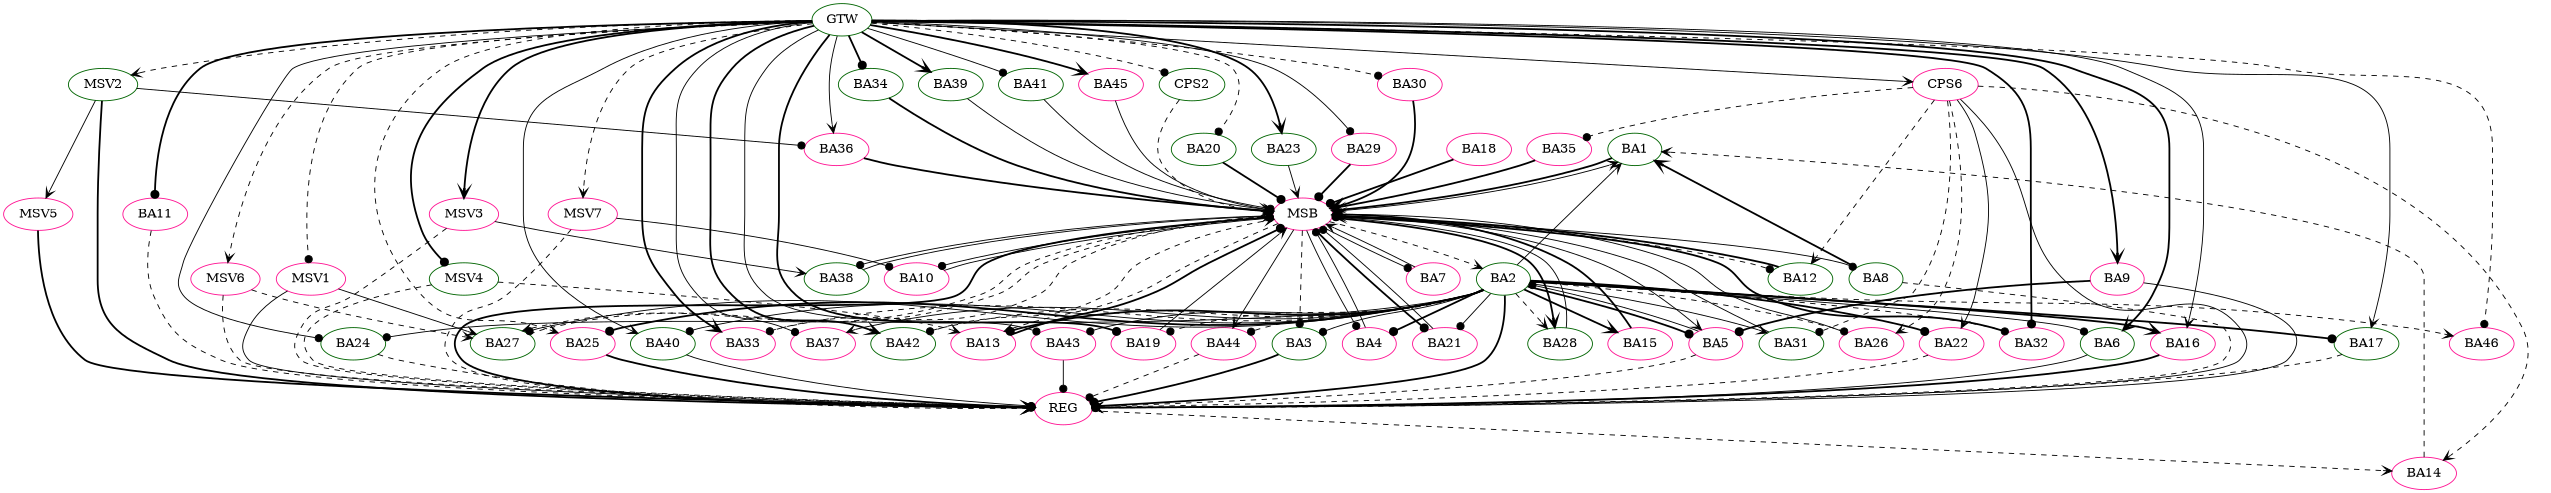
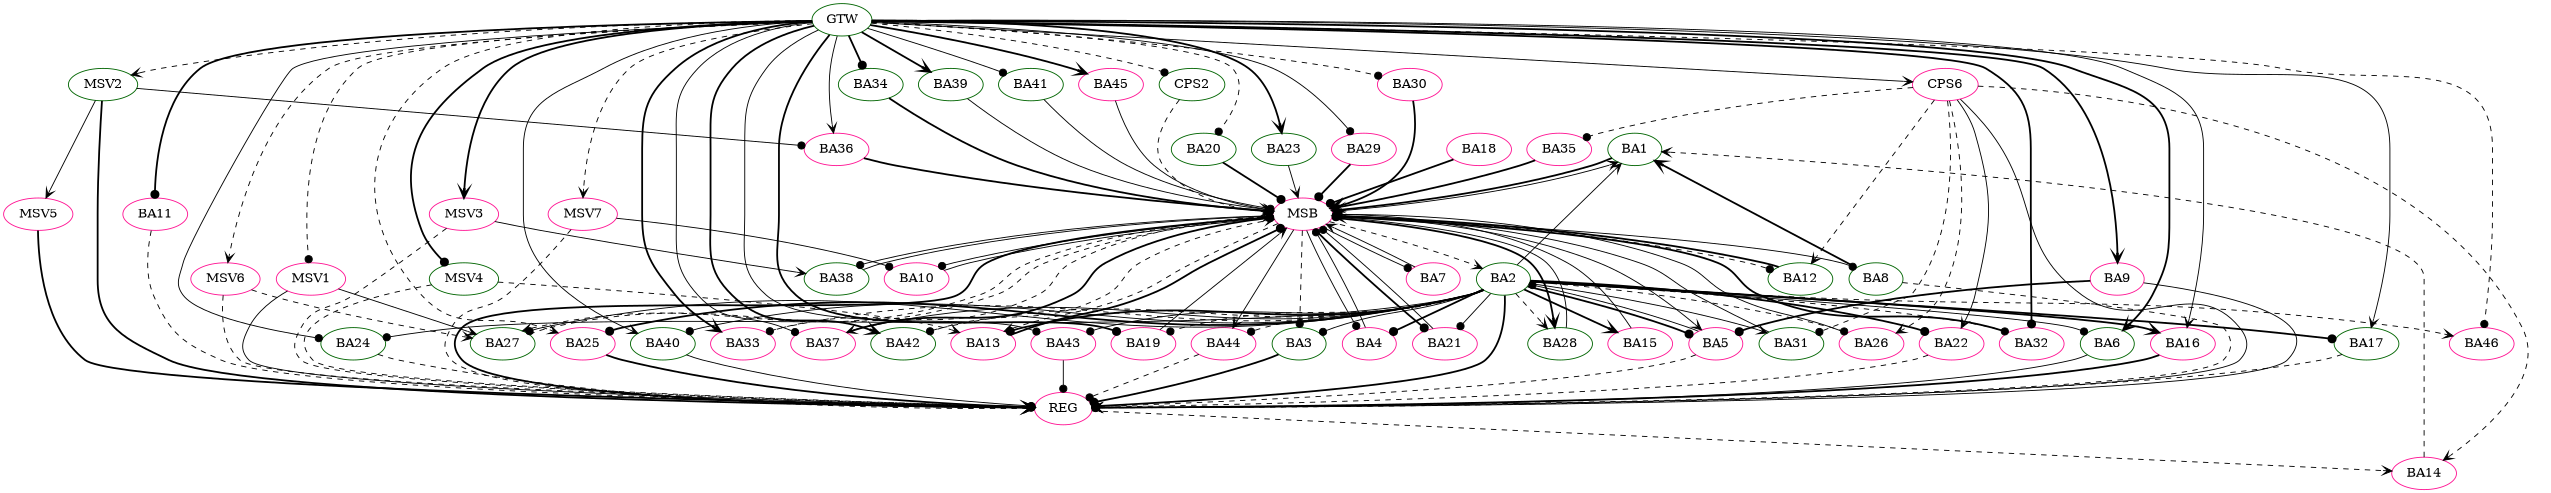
  strict digraph {
    node [color=deeppink]
    edge [arrowhead=dot style=solid]
    n1 [color=darkgreen label=BA1]
    n2 [label=MSB]
    n3 [color=darkgreen label=BA2]
    n4 [color=darkgreen label=BA3]
    n5 [label=BA4]
    n6 [label=BA5]
    n7 [label=BA13]
    n8 [label=BA21]
    n9 [color=darkgreen label=BA27]
    n10 [color=darkgreen label=BA28]
    n11 [label=BA44]
    n12 [label=REG]
    n13 [label=BA7]
    n14 [color=darkgreen label=BA8]
    n15 [label=BA10]
    n16 [color=darkgreen label=BA12]
    n17 [color=darkgreen label=BA38]
    n18 [color=darkgreen label=BA6]
    n19 [label=BA15]
    n20 [label=BA16]
    n21 [color=darkgreen label=BA17]
    n22 [label=BA19]
    n23 [label=BA22]
    n24 [color=darkgreen label=BA24]
    n25 [label=BA25]
    n26 [label=BA26]
    n27 [color=darkgreen label=BA31]
    n28 [label=BA32]
    n29 [label=BA33]
    n30 [label=BA37]
    n31 [color=darkgreen label=BA40]
    n32 [color=darkgreen label=BA42]
    n33 [label=BA43]
    n34 [label=BA46]
    n35 [label=BA14]
    n36 [label=BA9]
    n37 [label=BA11]
    n38 [label=BA18]
    n39 [color=darkgreen label=BA20]
    n40 [color=darkgreen label=BA23]
    n41 [label=BA29]
    n42 [label=BA30]
    n43 [color=darkgreen label=BA34]
    n44 [label=BA35]
    n45 [label=BA36]
    n46 [color=darkgreen label=BA39]
    n47 [color=darkgreen label=BA41]
    n48 [label=BA45]
    n49 [label=CPS6]
    n50 [color=darkgreen label=CPS2]
    n51 [color=darkgreen label=GTW]
    n52 [label=MSV1]
    n53 [color=darkgreen label=MSV2]
    n54 [label=MSV3]
    n55 [color=darkgreen label=MSV4]
    n56 [label=MSV6]
    n57 [label=MSV7]
    n58 [label=MSV5]
    n1 -> n2 [arrowhead=vee style=bold]
    n2 -> n1 [arrowhead=vee]
    n2 -> n3 [arrowhead=vee style=dashed]
    n2 -> n4 [style=dashed]
    n2 -> n5
    n2 -> n6 [arrowhead=vee]
    n2 -> n7 [arrowhead=vee style=dashed]
    n2 -> n8 [style=bold]
    n2 -> n9 [arrowhead=vee style=dashed]
    n2 -> n10 [arrowhead=vee style=bold]
    n2 -> n11 [arrowhead=vee]
    n2 -> n12 [arrowhead=vee style=bold]
    n2 -> n13
    n2 -> n14
    n2 -> n15
    n2 -> n16 [style=dashed]
    n2 -> n17
    n3 -> n1 [arrowhead=vee]
    n3 -> n4
    n3 -> n5 [style=bold]
    n3 -> n6 [style=bold]
    n3 -> n7 [style=bold]
    n3 -> n8
    n3 -> n9
    n3 -> n10 [arrowhead=vee style=dashed]
    n3 -> n11 [style=dashed]
    n3 -> n12 [style=bold]
    n3 -> n18
    n3 -> n19 [arrowhead=vee style=bold]
    n3 -> n20 [arrowhead=vee style=bold]
    n3 -> n21 [style=bold]
    n3 -> n22 [style=dashed]
    n3 -> n23 [style=bold]
    n3 -> n24
    n3 -> n25 [style=bold]
    n3 -> n26 [style=dashed]
    n3 -> n27 [arrowhead=vee]
    n3 -> n28 [style=dashed]
    n3 -> n29 [style=dashed]
    n3 -> n30 [arrowhead=vee]
    n3 -> n31
    n3 -> n32 [style=dashed]
    n3 -> n33
    n3 -> n34 [arrowhead=vee style=dashed]
    n4 -> n12 [style=bold]
    n5 -> n2
    n6 -> n3
    n6 -> n12 [style=dashed]
    n7 -> n2 [style=bold]
    n8 -> n2
    n9 -> n2 [style=dashed]
    n10 -> n2
    n11 -> n12 [style=dashed]
    n12 -> n35 [arrowhead=vee style=dashed]
    n13 -> n2 [arrowhead=vee]
    n14 -> n1 [arrowhead=vee style=bold]
    n14 -> n12 [arrowhead=vee style=dashed]
    n15 -> n2
    n16 -> n2 [arrowhead=vee style=bold]
    n17 -> n2 [arrowhead=vee]
    n18 -> n12 [arrowhead=vee]
-   n19 -> n2 [arrowhead=vee style=bold]
+   n19 -> n2 [arrowhead=vee]
    n20 -> n12 [style=bold]
    n21 -> n12 [arrowhead=vee style=dashed]
    n22 -> n2 [arrowhead=vee]
    n23 -> n12 [arrowhead=vee style=dashed]
    n24 -> n12 [arrowhead=vee style=dashed]
    n25 -> n12 [style=bold]
    n26 -> n2
    n27 -> n2
    n28 -> n2 [style=bold]
    n29 -> n2 [arrowhead=vee style=dashed]
+   n30 -> n2 [style=bold]
    n31 -> n12
    n32 -> n2 [arrowhead=vee style=dashed]
    n33 -> n12
    n35 -> n1 [arrowhead=vee style=dashed]
    n36 -> n6 [style=bold]
    n36 -> n12 [arrowhead=vee]
    n37 -> n12 [style=dashed]
    n38 -> n2 [style=bold]
    n39 -> n2 [style=bold]
    n40 -> n2 [arrowhead=vee]
    n41 -> n2 [style=bold]
    n42 -> n2 [arrowhead=vee style=bold]
    n43 -> n2 [style=bold]
    n44 -> n2 [arrowhead=vee style=bold]
    n45 -> n2 [arrowhead=vee style=bold]
    n46 -> n2 [arrowhead=vee]
    n47 -> n2
    n48 -> n2 [arrowhead=vee]
    n49 -> n12
    n49 -> n16 [arrowhead=vee style=dashed]
    n49 -> n23 [arrowhead=vee]
    n49 -> n26 [arrowhead=vee style=dashed]
    n49 -> n27 [style=dashed]
    n49 -> n35 [arrowhead=vee style=dashed]
    n49 -> n44 [style=dashed]
    n50 -> n2 [arrowhead=vee style=dashed]
    n51 -> n18 [arrowhead=vee style=bold]
    n51 -> n20 [arrowhead=vee]
    n51 -> n21 [arrowhead=vee]
    n51 -> n22 [style=bold]
    n51 -> n24
    n51 -> n25 [arrowhead=vee style=dashed]
    n51 -> n28 [style=bold]
    n51 -> n29 [arrowhead=vee style=bold]
    n51 -> n30
    n51 -> n31 [arrowhead=vee]
    n51 -> n32 [arrowhead=vee style=bold]
    n51 -> n33
    n51 -> n34 [style=dashed]
    n51 -> n36 [arrowhead=vee style=bold]
    n51 -> n37 [style=bold]
    n51 -> n39 [style=dashed]
    n51 -> n40 [arrowhead=vee style=bold]
    n51 -> n41
    n51 -> n42 [style=dashed]
    n51 -> n43 [style=bold]
    n51 -> n45 [arrowhead=vee]
    n51 -> n46 [arrowhead=vee style=bold]
    n51 -> n47
    n51 -> n48 [arrowhead=vee style=bold]
    n51 -> n49 [arrowhead=vee]
    n51 -> n50 [style=dashed]
    n51 -> n52 [style=dashed]
    n51 -> n53 [arrowhead=vee style=dashed]
    n51 -> n54 [arrowhead=vee style=bold]
    n51 -> n55 [style=bold]
    n51 -> n56 [arrowhead=vee style=dashed]
    n51 -> n57 [arrowhead=vee style=dashed]
    n52 -> n9 [arrowhead=vee]
    n52 -> n12 [arrowhead=vee]
    n53 -> n12 [arrowhead=vee style=bold]
    n53 -> n45
    n53 -> n58 [arrowhead=vee]
    n54 -> n12 [style=dashed]
    n54 -> n17 [arrowhead=vee]
    n55 -> n7 [arrowhead=vee style=dashed]
    n55 -> n12 [style=dashed]
    n56 -> n9 [arrowhead=vee style=dashed]
    n56 -> n12 [style=dashed]
    n57 -> n12 [arrowhead=vee style=dashed]
    n57 -> n15
    n58 -> n12 [style=bold]
  }
